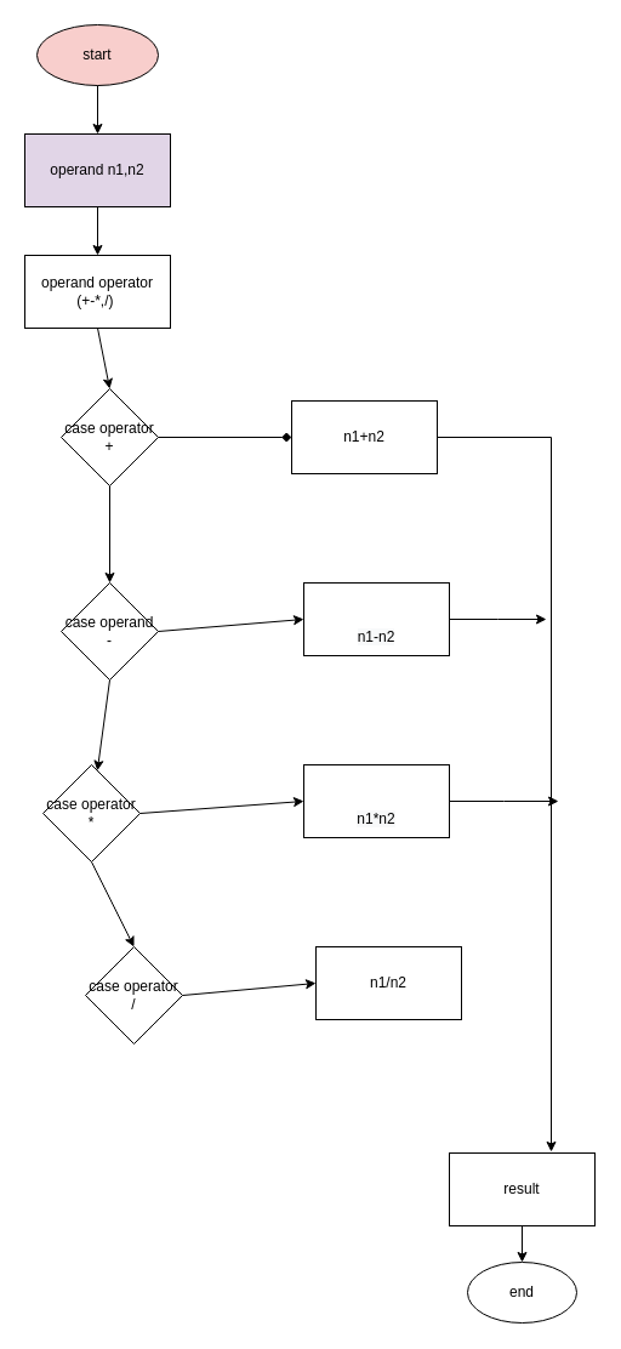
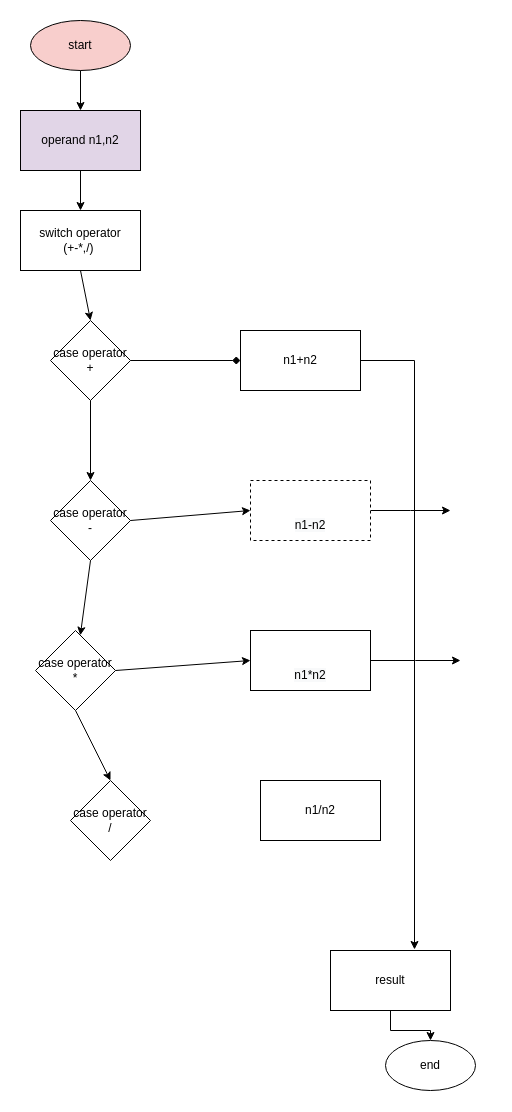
  <mxCell id="0" />
  <mxCell id="1" parent="0" />
  <mxCell id="2" value="start" style="ellipse;whiteSpace=wrap;html=1;fillColor=#f8cecc;" vertex="1" parent="1"><mxGeometry x="30" y="20" width="100" height="50" as="geometry" /></mxCell>
  <mxCell id="3" value="operand n1,n2" style="rounded=0;whiteSpace=wrap;html=1;fillColor=#e1d5e7;" vertex="1" parent="1"><mxGeometry x="20" y="110" width="120" height="60" as="geometry" /></mxCell>
- <mxCell id="4" value="operand operator&lt;br&gt;(+-*,/)&amp;nbsp;" style="rounded=0;whiteSpace=wrap;html=1;" vertex="1" parent="1"><mxGeometry x="20" y="210" width="120" height="60" as="geometry" /></mxCell>
+ <mxCell id="4" value="switch operator&lt;br&gt;(+-*,/)&amp;nbsp;" style="rounded=0;whiteSpace=wrap;html=1;" vertex="1" parent="1"><mxGeometry x="20" y="210" width="120" height="60" as="geometry" /></mxCell>
  <mxCell id="5" value="case operator +" style="rhombus;whiteSpace=wrap;html=1;" vertex="1" parent="1"><mxGeometry x="50" y="320" width="80" height="80" as="geometry" /></mxCell>
  <mxCell id="6" style="edgeStyle=orthogonalEdgeStyle;rounded=0;orthogonalLoop=1;jettySize=auto;html=1;exitX=1;exitY=0.5;exitDx=0;exitDy=0;entryX=0.7;entryY=-0.017;entryDx=0;entryDy=0;entryPerimeter=0;" edge="1" parent="1" source="7" target="17"><mxGeometry relative="1" as="geometry"><mxPoint x="450" y="360" as="targetPoint" /></mxGeometry></mxCell>
  <mxCell id="7" value="n1+n2" style="rounded=0;whiteSpace=wrap;html=1;" vertex="1" parent="1"><mxGeometry x="240" y="330" width="120" height="60" as="geometry" /></mxCell>
  <mxCell id="8" style="edgeStyle=orthogonalEdgeStyle;rounded=0;orthogonalLoop=1;jettySize=auto;html=1;exitX=1;exitY=0.5;exitDx=0;exitDy=0;" edge="1" parent="1" source="9"><mxGeometry relative="1" as="geometry"><mxPoint x="450" y="510" as="targetPoint" /></mxGeometry></mxCell>
- <mxCell id="9" value="&lt;br&gt;&lt;br&gt;&lt;span style=&quot;color: rgb(0 , 0 , 0) ; font-family: &amp;#34;helvetica&amp;#34; ; font-size: 12px ; font-style: normal ; font-weight: 400 ; letter-spacing: normal ; text-align: center ; text-indent: 0px ; text-transform: none ; word-spacing: 0px ; background-color: rgb(248 , 249 , 250) ; display: inline ; float: none&quot;&gt;n1-n2&lt;/span&gt;&lt;br&gt;" style="rounded=0;whiteSpace=wrap;html=1;" vertex="1" parent="1"><mxGeometry x="250" y="480" width="120" height="60" as="geometry" /></mxCell>
- <mxCell id="10" value="&lt;span&gt;case operand -&lt;/span&gt;" style="rhombus;whiteSpace=wrap;html=1;" vertex="1" parent="1"><mxGeometry x="50" y="480" width="80" height="80" as="geometry" /></mxCell>
+ <mxCell id="9" value="&lt;br&gt;&lt;br&gt;&lt;span style=&quot;color: rgb(0 , 0 , 0) ; font-family: &amp;#34;helvetica&amp;#34; ; font-size: 12px ; font-style: normal ; font-weight: 400 ; letter-spacing: normal ; text-align: center ; text-indent: 0px ; text-transform: none ; word-spacing: 0px ; background-color: rgb(248 , 249 , 250) ; display: inline ; float: none&quot;&gt;n1-n2&lt;/span&gt;&lt;br&gt;" style="rounded=0;whiteSpace=wrap;html=1;dashed=1;" vertex="1" parent="1"><mxGeometry x="250" y="480" width="120" height="60" as="geometry" /></mxCell>
+ <mxCell id="10" value="&lt;span&gt;case operator -&lt;/span&gt;" style="rhombus;whiteSpace=wrap;html=1;" vertex="1" parent="1"><mxGeometry x="50" y="480" width="80" height="80" as="geometry" /></mxCell>
  <mxCell id="11" value="&lt;span&gt;case operator *&lt;/span&gt;" style="rhombus;whiteSpace=wrap;html=1;" vertex="1" parent="1"><mxGeometry x="35" y="630" width="80" height="80" as="geometry" /></mxCell>
  <mxCell id="12" value="case operator /" style="rhombus;whiteSpace=wrap;html=1;" vertex="1" parent="1"><mxGeometry x="70" y="780" width="80" height="80" as="geometry" /></mxCell>
  <mxCell id="13" style="edgeStyle=orthogonalEdgeStyle;rounded=0;orthogonalLoop=1;jettySize=auto;html=1;exitX=1;exitY=0.5;exitDx=0;exitDy=0;" edge="1" parent="1" source="14"><mxGeometry relative="1" as="geometry"><mxPoint x="460" y="660" as="targetPoint" /></mxGeometry></mxCell>
  <mxCell id="14" value="&lt;br&gt;&lt;br&gt;&lt;span style=&quot;color: rgb(0 , 0 , 0) ; font-family: &amp;#34;helvetica&amp;#34; ; font-size: 12px ; font-style: normal ; font-weight: 400 ; letter-spacing: normal ; text-align: center ; text-indent: 0px ; text-transform: none ; word-spacing: 0px ; background-color: rgb(248 , 249 , 250) ; display: inline ; float: none&quot;&gt;n1*n2&lt;/span&gt;&lt;br&gt;" style="rounded=0;whiteSpace=wrap;html=1;" vertex="1" parent="1"><mxGeometry x="250" y="630" width="120" height="60" as="geometry" /></mxCell>
  <mxCell id="15" value="&lt;span&gt;n1/n2&lt;/span&gt;" style="rounded=0;whiteSpace=wrap;html=1;" vertex="1" parent="1"><mxGeometry x="260" y="780" width="120" height="60" as="geometry" /></mxCell>
  <mxCell id="16" style="edgeStyle=orthogonalEdgeStyle;rounded=0;orthogonalLoop=1;jettySize=auto;html=1;exitX=0.5;exitY=1;exitDx=0;exitDy=0;entryX=0.5;entryY=0;entryDx=0;entryDy=0;" edge="1" parent="1" source="17" target="28"><mxGeometry relative="1" as="geometry" /></mxCell>
- <mxCell id="17" value="result" style="rounded=0;whiteSpace=wrap;html=1;" vertex="1" parent="1"><mxGeometry x="370" y="950" width="120" height="60" as="geometry" /></mxCell>
- <mxCell id="18" value="" style="endArrow=classic;html=1;exitX=1;exitY=0.5;exitDx=0;exitDy=0;entryX=0;entryY=0.5;entryDx=0;entryDy=0;" edge="1" parent="1" source="12" target="15"><mxGeometry width="50" height="50" relative="1" as="geometry"><mxPoint x="190" y="850" as="sourcePoint" /><mxPoint x="240" y="800" as="targetPoint" /></mxGeometry></mxCell>
+ <mxCell id="17" value="result" style="rounded=0;whiteSpace=wrap;html=1;" vertex="1" parent="1"><mxGeometry x="330" y="950" width="120" height="60" as="geometry" /></mxCell>
  <mxCell id="19" value="" style="endArrow=classic;html=1;exitX=1;exitY=0.5;exitDx=0;exitDy=0;entryX=0;entryY=0.5;entryDx=0;entryDy=0;" edge="1" parent="1" source="11" target="14"><mxGeometry width="50" height="50" relative="1" as="geometry"><mxPoint x="180" y="710" as="sourcePoint" /><mxPoint x="230" y="660" as="targetPoint" /></mxGeometry></mxCell>
  <mxCell id="20" value="" style="endArrow=classic;html=1;entryX=0;entryY=0.5;entryDx=0;entryDy=0;" edge="1" parent="1" target="9"><mxGeometry width="50" height="50" relative="1" as="geometry"><mxPoint x="130" y="520" as="sourcePoint" /><mxPoint x="180" y="470" as="targetPoint" /></mxGeometry></mxCell>
  <mxCell id="21" value="" style="endArrow=classic;html=1;exitX=0.5;exitY=1;exitDx=0;exitDy=0;entryX=0.5;entryY=0;entryDx=0;entryDy=0;" edge="1" parent="1" source="2" target="3"><mxGeometry width="50" height="50" relative="1" as="geometry"><mxPoint x="40" y="110" as="sourcePoint" /><mxPoint x="90" y="60" as="targetPoint" /></mxGeometry></mxCell>
  <mxCell id="22" value="" style="endArrow=classic;html=1;exitX=0.5;exitY=1;exitDx=0;exitDy=0;entryX=0.5;entryY=0;entryDx=0;entryDy=0;" edge="1" parent="1" source="3" target="4"><mxGeometry width="50" height="50" relative="1" as="geometry"><mxPoint x="70" y="220" as="sourcePoint" /><mxPoint x="120" y="170" as="targetPoint" /></mxGeometry></mxCell>
  <mxCell id="23" value="" style="endArrow=classic;html=1;exitX=0.5;exitY=1;exitDx=0;exitDy=0;entryX=0.5;entryY=0;entryDx=0;entryDy=0;" edge="1" parent="1" source="4" target="5"><mxGeometry width="50" height="50" relative="1" as="geometry"><mxPoint x="50" y="320" as="sourcePoint" /><mxPoint x="100" y="270" as="targetPoint" /></mxGeometry></mxCell>
  <mxCell id="24" value="" style="endArrow=diamond;html=1;exitX=1;exitY=0.5;exitDx=0;exitDy=0;entryX=0;entryY=0.5;entryDx=0;entryDy=0;" edge="1" parent="1" source="5" target="7"><mxGeometry width="50" height="50" relative="1" as="geometry"><mxPoint x="160" y="390" as="sourcePoint" /><mxPoint x="210" y="340" as="targetPoint" /></mxGeometry></mxCell>
  <mxCell id="25" value="" style="endArrow=classic;html=1;" edge="1" parent="1" target="10"><mxGeometry width="50" height="50" relative="1" as="geometry"><mxPoint x="90" y="400" as="sourcePoint" /><mxPoint x="140" y="350" as="targetPoint" /></mxGeometry></mxCell>
  <mxCell id="26" value="" style="endArrow=classic;html=1;" edge="1" parent="1" target="11"><mxGeometry width="50" height="50" relative="1" as="geometry"><mxPoint x="90" y="560" as="sourcePoint" /><mxPoint x="140" y="510" as="targetPoint" /></mxGeometry></mxCell>
  <mxCell id="27" value="" style="endArrow=classic;html=1;exitX=0.5;exitY=1;exitDx=0;exitDy=0;entryX=0.5;entryY=0;entryDx=0;entryDy=0;" edge="1" parent="1" source="11" target="12"><mxGeometry width="50" height="50" relative="1" as="geometry"><mxPoint x="90" y="780" as="sourcePoint" /><mxPoint x="140" y="730" as="targetPoint" /></mxGeometry></mxCell>
  <mxCell id="28" value="end" style="ellipse;whiteSpace=wrap;html=1;" vertex="1" parent="1"><mxGeometry x="385" y="1040" width="90" height="50" as="geometry" /></mxCell>
